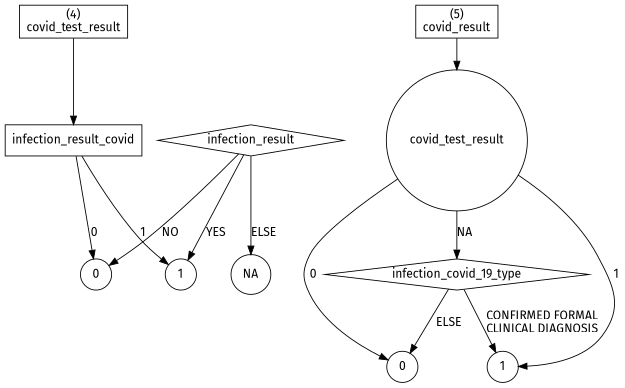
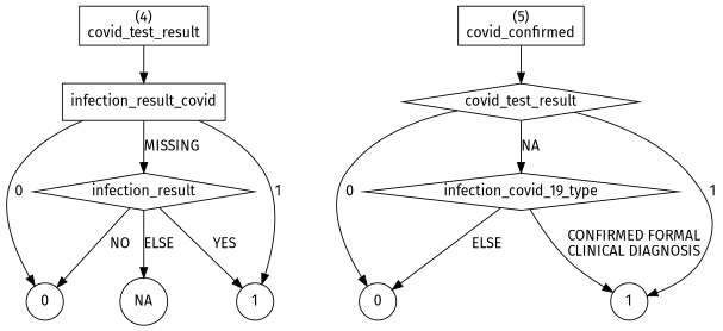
  digraph {
    fontname="Fira Sans"
    node [fontname="Fira Sans" shape=circle]
    edge [fontname="Fira Sans"]
    n1 [label="(4)\ncovid_test_result" shape=box]
    n2 [label=infection_result_covid shape=box]
    n3 [label=0]
    n4 [label=1]
    n5 [label=infection_result shape=diamond]
    n6 [label=NA]
-   n7 [label="(5)\ncovid_result" shape=box]
-   n8 [label=covid_test_result]
+   n7 [label="(5)\ncovid_confirmed" shape=box]
+   n8 [label=covid_test_result shape=diamond]
    n9 [label=0]
    n10 [label=1]
    n11 [label=infection_covid_19_type shape=diamond]
    n1 -> n2
    n2 -> n3 [label=0]
    n2 -> n4 [label=1]
+   n2 -> n5 [label=MISSING]
    n5 -> n3 [label=NO]
    n5 -> n4 [label=YES]
    n5 -> n6 [label=ELSE]
    n7 -> n8
    n8 -> n9 [label=0]
    n8 -> n10 [label=1]
    n8 -> n11 [label=NA]
    n11 -> n9 [label=ELSE]
    n11 -> n10 [label="CONFIRMED FORMAL\nCLINICAL DIAGNOSIS"]
  }
